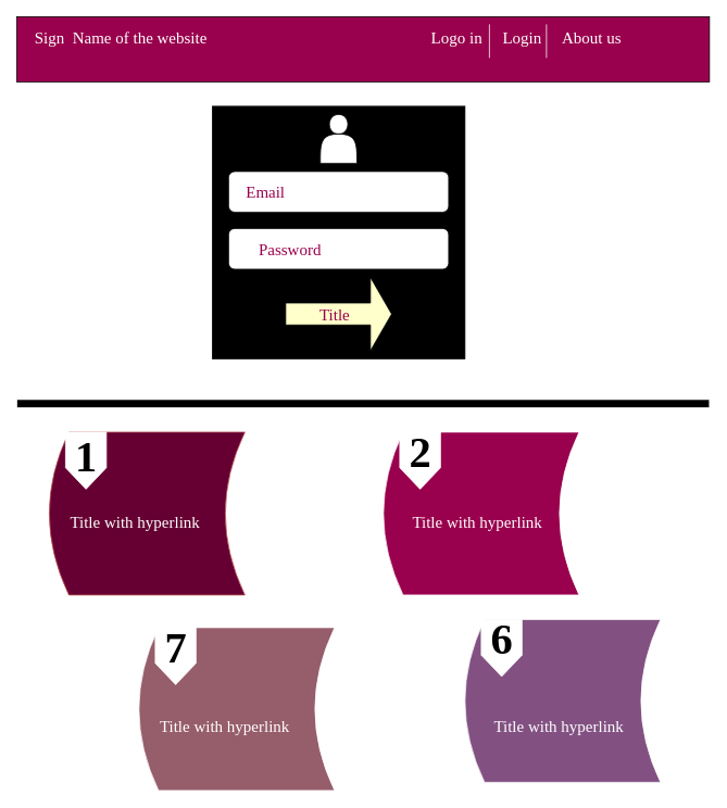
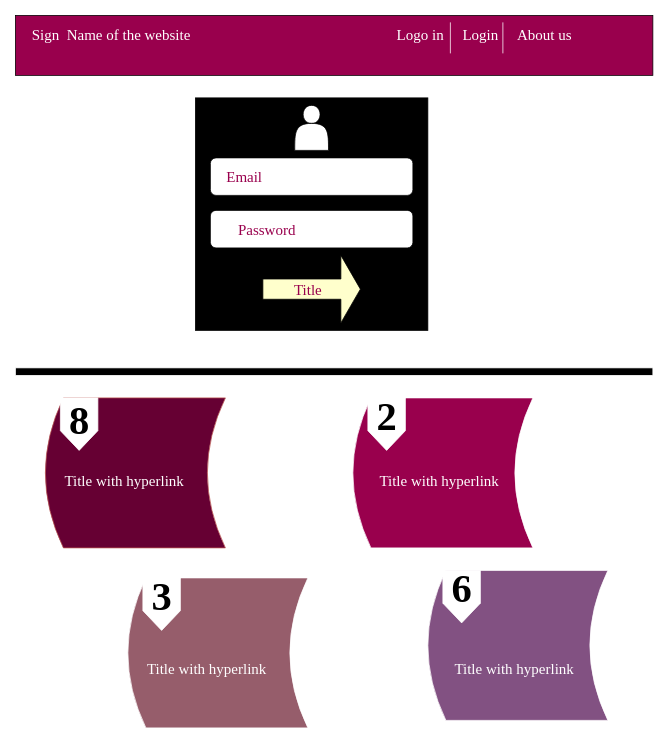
  <mxCell id="0" />
  <mxCell id="1" parent="0" />
  <mxCell id="2" value="" style="rounded=0;whiteSpace=wrap;html=1;fillColor=#99004D;fontColor=#99004D;" vertex="1" parent="1"><mxGeometry y="20" width="850" height="80" as="geometry" x="20" /></mxCell>
  <mxCell id="3" value="&amp;nbsp;Sign&amp;nbsp; Name of the website" style="text;html=1;resizable=0;autosize=1;align=center;verticalAlign=middle;points=[];fillColor=none;strokeColor=none;rounded=0;fontColor=#FFFFFF;fontSize=20;fontFamily=Georgia;" vertex="1" parent="1"><mxGeometry y="30" width="250" height="30" as="geometry" x="20" /></mxCell>
  <mxCell id="4" value="Logo in&amp;nbsp; &amp;nbsp; &amp;nbsp;Login&amp;nbsp; &amp;nbsp; &amp;nbsp;About us&amp;nbsp; &amp;nbsp; &amp;nbsp;&amp;nbsp;" style="text;html=1;resizable=0;autosize=1;align=center;verticalAlign=middle;points=[];fillColor=none;strokeColor=none;rounded=0;fontFamily=Georgia;fontSize=20;fontColor=#FFFFFF;" vertex="1" parent="1"><mxGeometry x="520" y="30" width="280" height="30" as="geometry" /></mxCell>
  <mxCell id="5" value="" style="whiteSpace=wrap;html=1;aspect=fixed;fillColor=#000000;fontFamily=Georgia;fontSize=20;fontColor=#99004D;" vertex="1" parent="1"><mxGeometry x="260" y="130" width="310" height="310" as="geometry" /></mxCell>
  <mxCell id="6" value="" style="rounded=0;whiteSpace=wrap;html=1;fillColor=#000000;fontFamily=Georgia;fontSize=20;fontColor=#99004D;" vertex="1" parent="1"><mxGeometry x="380" y="210" width="120" height="60" as="geometry" /></mxCell>
  <mxCell id="7" value="" style="rounded=1;whiteSpace=wrap;html=1;fillColor=#000000;fontFamily=Georgia;fontSize=20;fontColor=#99004D;" vertex="1" parent="1"><mxGeometry x="380" y="210" width="120" height="60" as="geometry" /></mxCell>
  <mxCell id="8" value="" style="rounded=1;whiteSpace=wrap;html=1;fillColor=#000000;fontFamily=Georgia;fontSize=20;fontColor=#99004D;" vertex="1" parent="1"><mxGeometry x="380" y="210" width="120" height="60" as="geometry" /></mxCell>
  <mxCell id="9" value="" style="rounded=1;whiteSpace=wrap;html=1;fillColor=#000000;fontFamily=Georgia;fontSize=20;fontColor=#99004D;" vertex="1" parent="1"><mxGeometry x="380" y="210" width="120" height="60" as="geometry" /></mxCell>
  <mxCell id="10" value="" style="rounded=1;whiteSpace=wrap;html=1;fillColor=#FFFFFF;fontFamily=Georgia;fontSize=20;fontColor=#99004D;" vertex="1" parent="1"><mxGeometry x="280" y="210" width="270" height="50" as="geometry" /></mxCell>
  <mxCell id="11" value="" style="rounded=1;whiteSpace=wrap;html=1;fillColor=#FFFFFF;fontFamily=Georgia;fontSize=20;fontColor=#99004D;" vertex="1" parent="1"><mxGeometry x="280" y="280" width="270" height="50" as="geometry" /></mxCell>
  <mxCell id="12" value="" style="shape=actor;whiteSpace=wrap;html=1;fillColor=#FFFFFF;fontFamily=Georgia;fontSize=20;fontColor=#99004D;" vertex="1" parent="1"><mxGeometry x="392.5" y="140" width="45" height="60" as="geometry" /></mxCell>
  <mxCell id="13" value="Email" style="text;html=1;resizable=0;autosize=1;align=center;verticalAlign=middle;points=[];fillColor=none;strokeColor=none;rounded=0;fontFamily=Georgia;fontSize=20;fontColor=#99004D;" vertex="1" parent="1"><mxGeometry x="290" y="220" width="70" height="30" as="geometry" /></mxCell>
  <mxCell id="14" value="Password" style="text;html=1;resizable=0;autosize=1;align=center;verticalAlign=middle;points=[];fillColor=none;strokeColor=none;rounded=0;fontFamily=Georgia;fontSize=20;fontColor=#99004D;" vertex="1" parent="1"><mxGeometry x="305" y="290" width="100" height="30" as="geometry" /></mxCell>
  <mxCell id="15" value="" style="shape=singleArrow;whiteSpace=wrap;html=1;fillColor=#FFFFCC;fontFamily=Georgia;fontSize=20;fontColor=#99004D;" vertex="1" parent="1"><mxGeometry x="350" y="340" width="130" height="90" as="geometry" /></mxCell>
  <mxCell id="16" value="Title" style="text;html=1;resizable=0;autosize=1;align=center;verticalAlign=middle;points=[];fillColor=none;strokeColor=none;rounded=0;fontFamily=Georgia;fontSize=20;fontColor=#99004D;" vertex="1" parent="1"><mxGeometry x="370" y="370" width="80" height="30" as="geometry" /></mxCell>
  <mxCell id="17" value="" style="shape=partialRectangle;whiteSpace=wrap;html=1;right=0;top=0;bottom=0;fillColor=none;routingCenterX=-0.5;fontFamily=Georgia;fontSize=20;fontColor=#99004D;strokeColor=#FFFFFF;" vertex="1" parent="1"><mxGeometry x="600" y="30" width="120" height="40" as="geometry" /></mxCell>
  <mxCell id="18" value="" style="shape=partialRectangle;whiteSpace=wrap;html=1;right=0;top=0;bottom=0;fillColor=none;routingCenterX=-0.5;fontFamily=Georgia;fontSize=20;fontColor=#99004D;strokeColor=#FFFFFF;" vertex="1" parent="1"><mxGeometry x="670" y="30" width="120" height="40" as="geometry" /></mxCell>
  <mxCell id="19" value="" style="rounded=0;whiteSpace=wrap;html=1;strokeColor=#FFFFFF;fillColor=#000000;fontFamily=Georgia;fontSize=20;fontColor=#99004D;" vertex="1" parent="1"><mxGeometry y="490" width="850" height="10" as="geometry" x="20" /></mxCell>
  <mxCell id="20" value="" style="shape=dataStorage;whiteSpace=wrap;html=1;strokeColor=#b85450;fillColor=#660033;fontFamily=Georgia;fontSize=20;" vertex="1" parent="1"><mxGeometry x="60" y="530" width="240" height="200" as="geometry" /></mxCell>
  <mxCell id="21" value="" style="shape=dataStorage;whiteSpace=wrap;html=1;strokeColor=#FFFFFF;fillColor=#99004D;fontFamily=Georgia;fontSize=20;fontColor=#99004D;flipH=0;" vertex="1" parent="1"><mxGeometry x="470" y="530" width="240" height="200" as="geometry" /></mxCell>
  <mxCell id="22" value="" style="shape=dataStorage;whiteSpace=wrap;html=1;strokeColor=#FFFFFF;fillColor=#965D6B;fontFamily=Georgia;fontSize=20;fontColor=#99004D;" vertex="1" parent="1"><mxGeometry x="170" y="770" width="240" height="200" as="geometry" /></mxCell>
  <mxCell id="23" value="" style="shape=dataStorage;whiteSpace=wrap;html=1;strokeColor=#FFFFFF;fillColor=#825182;fontFamily=Georgia;fontSize=20;fontColor=#99004D;flipH=0;flipV=0;" vertex="1" parent="1"><mxGeometry x="570" y="760" width="240" height="200" as="geometry" /></mxCell>
  <mxCell id="24" value="" style="shape=offPageConnector;whiteSpace=wrap;html=1;strokeColor=#FFFFFF;fillColor=#FFFFFF;fontFamily=Georgia;fontSize=20;fontColor=#99004D;" vertex="1" parent="1"><mxGeometry x="80" y="530" width="50" height="70" as="geometry" /></mxCell>
  <mxCell id="25" value="" style="shape=offPageConnector;whiteSpace=wrap;html=1;strokeColor=#FFFFFF;fillColor=#FFFFFF;fontFamily=Georgia;fontSize=20;fontColor=#99004D;" vertex="1" parent="1"><mxGeometry x="490" y="530" width="50" height="70" as="geometry" /></mxCell>
  <mxCell id="26" value="" style="shape=offPageConnector;whiteSpace=wrap;html=1;strokeColor=#FFFFFF;fillColor=#FFFFFF;fontFamily=Georgia;fontSize=20;fontColor=#99004D;" vertex="1" parent="1"><mxGeometry x="190" y="770" width="50" height="70" as="geometry" /></mxCell>
  <mxCell id="27" value="" style="shape=offPageConnector;whiteSpace=wrap;html=1;strokeColor=#FFFFFF;fillColor=#FFFFFF;fontFamily=Georgia;fontSize=20;fontColor=#99004D;" vertex="1" parent="1"><mxGeometry x="590" y="760" width="50" height="70" as="geometry" /></mxCell>
- <mxCell id="28" value="1" style="text;html=1;resizable=0;autosize=1;align=center;verticalAlign=middle;points=[];fillColor=none;strokeColor=none;rounded=0;fontFamily=Georgia;fontSize=54;fontColor=#000000;fontStyle=1" vertex="1" parent="1"><mxGeometry x="85" y="525" width="40" height="70" as="geometry" /></mxCell>
+ <mxCell id="28" value="8" style="text;html=1;resizable=0;autosize=1;align=center;verticalAlign=middle;points=[];fillColor=none;strokeColor=none;rounded=0;fontFamily=Georgia;fontSize=54;fontColor=#000000;fontStyle=1" vertex="1" parent="1"><mxGeometry x="85" y="525" width="40" height="70" as="geometry" /></mxCell>
  <mxCell id="29" value="2&lt;span style=&quot;font-family: monospace ; font-size: 0px ; font-weight: 400&quot;&gt;%3CmxGraphModel%3E%3Croot%3E%3CmxCell%20id%3D%220%22%2F%3E%3CmxCell%20id%3D%221%22%20parent%3D%220%22%2F%3E%3CmxCell%20id%3D%222%22%20value%3D%221%22%20style%3D%22text%3Bhtml%3D1%3Bresizable%3D0%3Bautosize%3D1%3Balign%3Dcenter%3BverticalAlign%3Dmiddle%3Bpoints%3D%5B%5D%3BfillColor%3Dnone%3BstrokeColor%3Dnone%3Brounded%3D0%3BfontFamily%3DGeorgia%3BfontSize%3D54%3BfontColor%3D%23000000%3BfontStyle%3D1%22%20vertex%3D%221%22%20parent%3D%221%22%3E%3CmxGeometry%20x%3D%2265%22%20y%3D%22515%22%20width%3D%2240%22%20height%3D%2270%22%20as%3D%22geometry%22%2F%3E%3C%2FmxCell%3E%3C%2Froot%3E%3C%2FmxGraphModel%3E&lt;/span&gt;" style="text;html=1;resizable=0;autosize=1;align=center;verticalAlign=middle;points=[];fillColor=none;strokeColor=none;rounded=0;fontFamily=Georgia;fontSize=54;fontColor=#000000;fontStyle=1" vertex="1" parent="1"><mxGeometry x="490" y="510" width="50" height="90" as="geometry" /></mxCell>
- <mxCell id="30" value="7" style="text;html=1;resizable=0;autosize=1;align=center;verticalAlign=middle;points=[];fillColor=none;strokeColor=none;rounded=0;fontFamily=Georgia;fontSize=54;fontColor=#000000;fontStyle=1" vertex="1" parent="1"><mxGeometry x="190" y="760" width="50" height="70" as="geometry" /></mxCell>
+ <mxCell id="30" value="3" style="text;html=1;resizable=0;autosize=1;align=center;verticalAlign=middle;points=[];fillColor=none;strokeColor=none;rounded=0;fontFamily=Georgia;fontSize=54;fontColor=#000000;fontStyle=1" vertex="1" parent="1"><mxGeometry x="190" y="760" width="50" height="70" as="geometry" /></mxCell>
  <mxCell id="31" value="6" style="text;html=1;resizable=0;autosize=1;align=center;verticalAlign=middle;points=[];fillColor=none;strokeColor=none;rounded=0;fontFamily=Georgia;fontSize=54;fontColor=#000000;fontStyle=1" vertex="1" parent="1"><mxGeometry x="590" y="750" width="50" height="70" as="geometry" /></mxCell>
  <mxCell id="32" value="&lt;span style=&quot;font-size: 20px&quot;&gt;Title with hyperlink&lt;br&gt;&lt;/span&gt;" style="text;html=1;resizable=0;autosize=1;align=center;verticalAlign=middle;points=[];fillColor=none;strokeColor=none;rounded=0;fontFamily=Georgia;fontSize=54;fontColor=#FFFFFF;" vertex="1" parent="1"><mxGeometry x="70" y="590" width="190" height="80" as="geometry" /></mxCell>
  <mxCell id="33" value="&lt;span style=&quot;font-size: 20px&quot;&gt;Title with hyperlink&lt;br&gt;&lt;/span&gt;" style="text;html=1;resizable=0;autosize=1;align=center;verticalAlign=middle;points=[];fillColor=none;strokeColor=none;rounded=0;fontFamily=Georgia;fontSize=54;fontColor=#FFFFFF;" vertex="1" parent="1"><mxGeometry x="490" y="590" width="190" height="80" as="geometry" /></mxCell>
  <mxCell id="34" value="&lt;span style=&quot;font-size: 20px&quot;&gt;Title with hyperlink&lt;br&gt;&lt;/span&gt;" style="text;html=1;resizable=0;autosize=1;align=center;verticalAlign=middle;points=[];fillColor=none;strokeColor=none;rounded=0;fontFamily=Georgia;fontSize=54;fontColor=#FFFFFF;" vertex="1" parent="1"><mxGeometry x="180" y="840" width="190" height="80" as="geometry" /></mxCell>
  <mxCell id="35" value="&lt;span style=&quot;font-size: 20px&quot;&gt;Title with hyperlink&lt;br&gt;&lt;/span&gt;" style="text;html=1;resizable=0;autosize=1;align=center;verticalAlign=middle;points=[];fillColor=none;strokeColor=none;rounded=0;fontFamily=Georgia;fontSize=54;fontColor=#FFFFFF;" vertex="1" parent="1"><mxGeometry x="590" y="840" width="190" height="80" as="geometry" /></mxCell>
